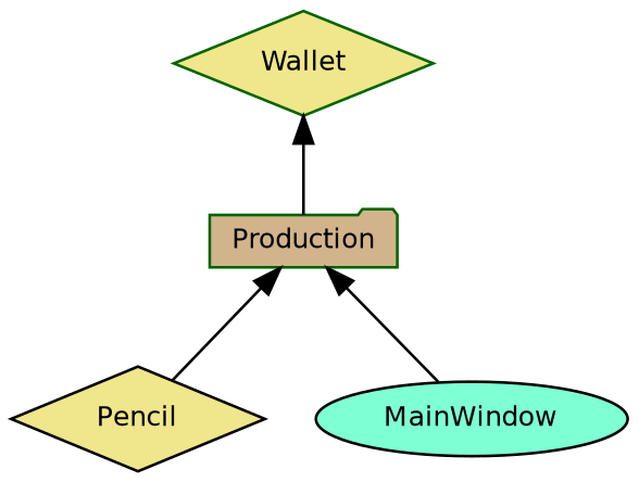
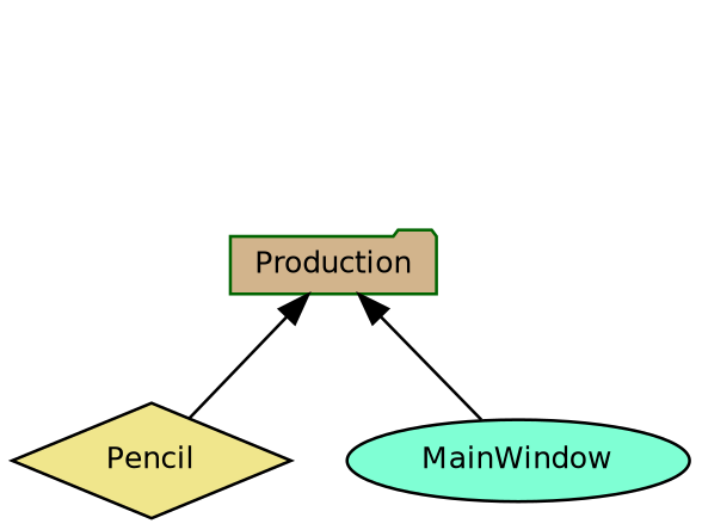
  digraph {
    node [color=darkgreen fillcolor=khaki fontname=Helvetica fontsize=10 shape=diamond style=filled]
    edge [color=black dir=back fontname=Helvetica fontsize=10 labelfontname=Helvetica labelfontsize=10 style=solid]
-   n1 [fontcolor=black height=0.2 label=Wallet width=0.4]
    n2 [fillcolor=tan height=0.2 label=Production shape=folder width=0.4]
    n3 [color=black height=0.2 label=Pencil width=0.4]
    n4 [color=black fillcolor=aquamarine height=0.2 label=MainWindow shape=ellipse width=0.4]
-   n1 -> n2
    n2 -> n3
    n2 -> n4
  }
